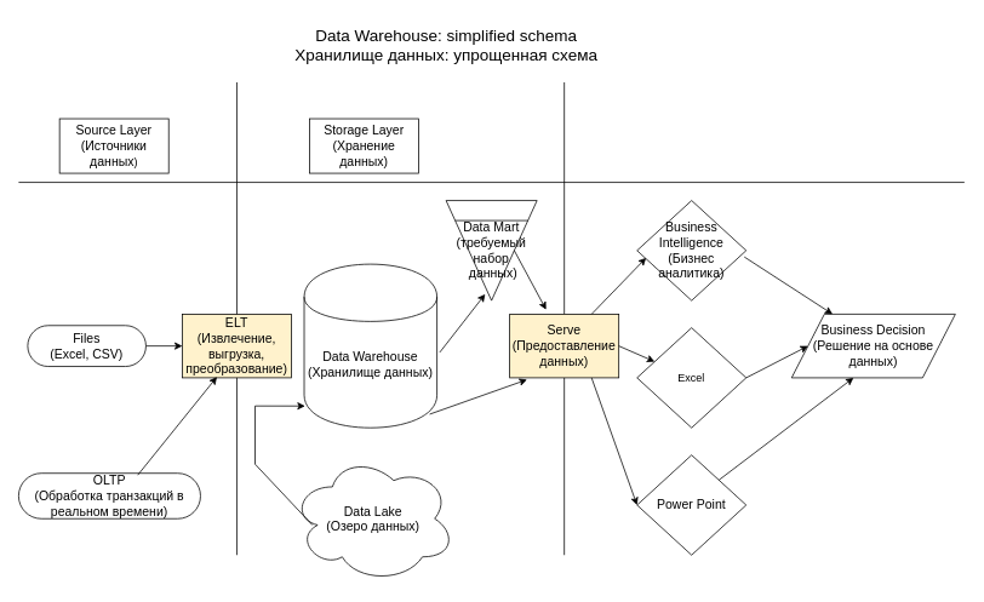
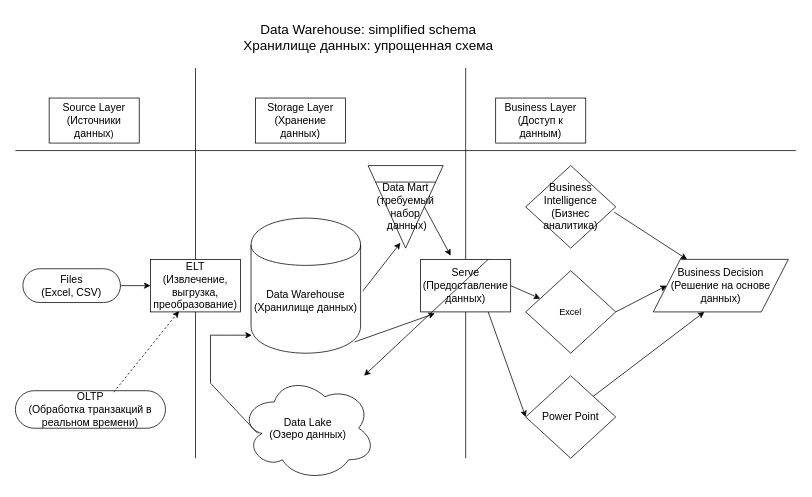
  <mxCell id="0" />
  <mxCell id="1" parent="0" />
  <mxCell id="2" value="&lt;font style=&quot;font-size: 14px;&quot;&gt;Source Layer&lt;br&gt;(Источники данных&lt;/font&gt;)" style="rounded=0;whiteSpace=wrap;html=1;" vertex="1" parent="1"><mxGeometry x="65" y="130" width="120" height="60" as="geometry" /></mxCell>
  <mxCell id="3" value="&lt;font style=&quot;font-size: 14px;&quot;&gt;Storage Layer&lt;br&gt;(Хранение данных)&lt;/font&gt;" style="rounded=0;whiteSpace=wrap;html=1;" vertex="1" parent="1"><mxGeometry x="340" y="130" width="120" height="60" as="geometry" /></mxCell>
+ <mxCell id="4" value="&lt;font style=&quot;font-size: 14px;&quot;&gt;Business Layer&lt;br&gt;(Доступ к данным)&lt;/font&gt;" style="rounded=0;whiteSpace=wrap;html=1;" vertex="1" parent="1"><mxGeometry x="660" y="130" width="120" height="60" as="geometry" /></mxCell>
  <mxCell id="5" value="" style="endArrow=none;html=1;rounded=0;" edge="1" parent="1"><mxGeometry width="50" height="50" relative="1" as="geometry"><mxPoint x="260" y="610" as="sourcePoint" /><mxPoint x="260" y="90" as="targetPoint" /></mxGeometry></mxCell>
  <mxCell id="6" value="" style="endArrow=none;html=1;rounded=0;" edge="1" parent="1" source="21"><mxGeometry width="50" height="50" relative="1" as="geometry"><mxPoint x="620" y="610" as="sourcePoint" /><mxPoint x="620" y="90" as="targetPoint" /></mxGeometry></mxCell>
  <mxCell id="7" value="&lt;font style=&quot;font-size: 14px;&quot;&gt;Data Warehouse&lt;br&gt;(Хранилище данных)&lt;/font&gt;" style="shape=cylinder;whiteSpace=wrap;html=1;boundedLbl=1;backgroundOutline=1;" vertex="1" parent="1"><mxGeometry x="334" y="290" width="146" height="180" as="geometry" /></mxCell>
  <mxCell id="8" value="&lt;font style=&quot;font-size: 14px;&quot;&gt;Data Lake&lt;br&gt;(Озеро данных)&lt;/font&gt;" style="shape=cloud;whiteSpace=wrap;html=1;" vertex="1" parent="1"><mxGeometry x="320" y="500" width="180" height="140" as="geometry" /></mxCell>
  <mxCell id="9" value="" style="endArrow=classic;html=1;rounded=0;exitX=0.128;exitY=0.55;exitDx=0;exitDy=0;exitPerimeter=0;entryX=0.007;entryY=0.867;entryDx=0;entryDy=0;entryPerimeter=0;" edge="1" parent="1" source="8" target="7"><mxGeometry width="50" height="50" relative="1" as="geometry"><mxPoint x="370" y="350" as="sourcePoint" /><mxPoint x="420" y="300" as="targetPoint" /><Array as="points"><mxPoint x="280" y="510" /><mxPoint x="280" y="446" /></Array></mxGeometry></mxCell>
  <mxCell id="10" value="&lt;font style=&quot;font-size: 14px;&quot;&gt;Business Decision&lt;br&gt;(Решение на основе данных)&lt;/font&gt;" style="shape=parallelogram;perimeter=parallelogramPerimeter;whiteSpace=wrap;html=1;dashed=0;" vertex="1" parent="1"><mxGeometry x="870" y="345" width="180" height="70" as="geometry" /></mxCell>
  <mxCell id="11" value="&lt;font style=&quot;font-size: 14px;&quot;&gt;Files&lt;br&gt;(Excel, CSV)&lt;/font&gt;" style="html=1;dashed=0;whiteSpace=wrap;shape=mxgraph.dfd.start" vertex="1" parent="1"><mxGeometry x="30" y="357.5" width="130" height="45" as="geometry" /></mxCell>
  <mxCell id="12" value="&lt;font style=&quot;font-size: 14px;&quot;&gt;OLTP&lt;br&gt;(Обработка транзакций в реальном времени)&lt;/font&gt;" style="html=1;dashed=0;whiteSpace=wrap;shape=mxgraph.dfd.start" vertex="1" parent="1"><mxGeometry x="20" y="520" width="200" height="50" as="geometry" /></mxCell>
- <mxCell id="13" value="&lt;font style=&quot;font-size: 14px;&quot;&gt;ELT&lt;br&gt;(Извлечение, выгрузка, преобразование)&lt;/font&gt;" style="html=1;dashed=0;whiteSpace=wrap;fillColor=#fff2cc;" vertex="1" parent="1"><mxGeometry x="200" y="345" width="120" height="70" as="geometry" /></mxCell>
- <mxCell id="14" value="" style="endArrow=classic;html=1;rounded=0;exitX=0.655;exitY=0.04;exitDx=0;exitDy=0;exitPerimeter=0;entryX=0.317;entryY=0.986;entryDx=0;entryDy=0;entryPerimeter=0;" edge="1" parent="1" source="12" target="13"><mxGeometry width="50" height="50" relative="1" as="geometry"><mxPoint x="370" y="330" as="sourcePoint" /><mxPoint x="420" y="280" as="targetPoint" /></mxGeometry></mxCell>
+ <mxCell id="13" value="&lt;font style=&quot;font-size: 14px;&quot;&gt;ELT&lt;br&gt;(Извлечение, выгрузка, преобразование)&lt;/font&gt;" style="html=1;dashed=0;whiteSpace=wrap;" vertex="1" parent="1"><mxGeometry x="200" y="345" width="120" height="70" as="geometry" /></mxCell>
+ <mxCell id="14" value="" style="endArrow=classic;html=1;rounded=0;exitX=0.655;exitY=0.04;exitDx=0;exitDy=0;exitPerimeter=0;entryX=0.317;entryY=0.986;entryDx=0;entryDy=0;entryPerimeter=0;dashed=1;" edge="1" parent="1" source="12" target="13"><mxGeometry width="50" height="50" relative="1" as="geometry"><mxPoint x="370" y="330" as="sourcePoint" /><mxPoint x="420" y="280" as="targetPoint" /></mxGeometry></mxCell>
  <mxCell id="15" value="" style="endArrow=classic;html=1;rounded=0;exitX=1;exitY=0.5;exitDx=0;exitDy=0;exitPerimeter=0;entryX=0;entryY=0.5;entryDx=0;entryDy=0;" edge="1" parent="1" source="11" target="13"><mxGeometry width="50" height="50" relative="1" as="geometry"><mxPoint x="370" y="330" as="sourcePoint" /><mxPoint x="420" y="280" as="targetPoint" /></mxGeometry></mxCell>
  <mxCell id="16" value="&lt;font style=&quot;font-size: 14px;&quot;&gt;Data Mart&lt;br&gt;(требуемый набор&lt;br&gt;&amp;nbsp;данных)&lt;/font&gt;" style="html=1;dashed=0;whiteSpace=wrap;shape=mxgraph.dfd.archive" vertex="1" parent="1"><mxGeometry x="490" y="220" width="100" height="110" as="geometry" /></mxCell>
  <mxCell id="17" value="&lt;font style=&quot;font-size: 14px;&quot;&gt;Business&lt;br&gt;Intelligence&lt;br&gt;(Бизнес аналитика)&lt;/font&gt;" style="shape=rhombus;html=1;dashed=0;whiteSpace=wrap;perimeter=rhombusPerimeter;" vertex="1" parent="1"><mxGeometry x="700" y="220" width="120" height="110" as="geometry" /></mxCell>
  <mxCell id="18" value="" style="endArrow=classic;html=1;rounded=0;exitX=1.021;exitY=0.539;exitDx=0;exitDy=0;exitPerimeter=0;entryX=0.43;entryY=0.936;entryDx=0;entryDy=0;entryPerimeter=0;" edge="1" parent="1" source="7" target="16"><mxGeometry width="50" height="50" relative="1" as="geometry"><mxPoint x="540" y="440" as="sourcePoint" /><mxPoint x="590" y="390" as="targetPoint" /></mxGeometry></mxCell>
  <mxCell id="19" value="" style="endArrow=classic;html=1;rounded=0;exitX=0.75;exitY=0.5;exitDx=0;exitDy=0;exitPerimeter=0;" edge="1" parent="1" source="16"><mxGeometry width="50" height="50" relative="1" as="geometry"><mxPoint x="590" y="320" as="sourcePoint" /><mxPoint x="600" y="340" as="targetPoint" /></mxGeometry></mxCell>
  <mxCell id="20" value="" style="endArrow=none;html=1;rounded=0;" edge="1" parent="1" target="21"><mxGeometry width="50" height="50" relative="1" as="geometry"><mxPoint x="620" y="610" as="sourcePoint" /><mxPoint x="620" y="90" as="targetPoint" /></mxGeometry></mxCell>
- <mxCell id="21" value="&lt;font style=&quot;font-size: 14px;&quot;&gt;Serve&lt;br&gt;(Предоставление&lt;br&gt;данных)&lt;/font&gt;" style="html=1;dashed=0;whiteSpace=wrap;fillColor=#fff2cc;" vertex="1" parent="1"><mxGeometry x="560" y="345" width="120" height="70" as="geometry" /></mxCell>
+ <mxCell id="21" value="&lt;font style=&quot;font-size: 14px;&quot;&gt;Serve&lt;br&gt;(Предоставление&lt;br&gt;данных)&lt;/font&gt;" style="html=1;dashed=0;whiteSpace=wrap;" vertex="1" parent="1"><mxGeometry x="560" y="345" width="120" height="70" as="geometry" /></mxCell>
  <mxCell id="22" value="" style="endArrow=classic;html=1;rounded=0;exitX=0.945;exitY=0.917;exitDx=0;exitDy=0;exitPerimeter=0;entryX=0.158;entryY=1.029;entryDx=0;entryDy=0;entryPerimeter=0;" edge="1" parent="1" source="7" target="21"><mxGeometry width="50" height="50" relative="1" as="geometry"><mxPoint x="540" y="420" as="sourcePoint" /><mxPoint x="590" y="370" as="targetPoint" /></mxGeometry></mxCell>
  <mxCell id="23" value="Excel" style="shape=rhombus;html=1;dashed=0;whiteSpace=wrap;perimeter=rhombusPerimeter;" vertex="1" parent="1"><mxGeometry x="700" y="360" width="120" height="110" as="geometry" /></mxCell>
  <mxCell id="24" value="&lt;font style=&quot;font-size: 14px;&quot;&gt;Power Point&lt;/font&gt;" style="shape=rhombus;html=1;dashed=0;whiteSpace=wrap;perimeter=rhombusPerimeter;" vertex="1" parent="1"><mxGeometry x="700" y="500" width="120" height="110" as="geometry" /></mxCell>
  <mxCell id="25" value="" style="endArrow=classic;html=1;rounded=0;entryX=0;entryY=0.5;entryDx=0;entryDy=0;exitX=0.75;exitY=1;exitDx=0;exitDy=0;" edge="1" parent="1" source="21" target="24"><mxGeometry width="50" height="50" relative="1" as="geometry"><mxPoint x="540" y="420" as="sourcePoint" /><mxPoint x="590" y="370" as="targetPoint" /></mxGeometry></mxCell>
  <mxCell id="26" value="" style="endArrow=classic;html=1;rounded=0;exitX=1;exitY=0.5;exitDx=0;exitDy=0;" edge="1" parent="1" source="21" target="23"><mxGeometry width="50" height="50" relative="1" as="geometry"><mxPoint x="540" y="420" as="sourcePoint" /><mxPoint x="590" y="370" as="targetPoint" /></mxGeometry></mxCell>
- <mxCell id="27" value="" style="endArrow=classic;html=1;rounded=0;entryX=0.083;entryY=0.573;entryDx=0;entryDy=0;entryPerimeter=0;exitX=0.75;exitY=0;exitDx=0;exitDy=0;" edge="1" parent="1" source="21" target="17"><mxGeometry width="50" height="50" relative="1" as="geometry"><mxPoint x="650" y="340" as="sourcePoint" /><mxPoint x="590" y="370" as="targetPoint" /></mxGeometry></mxCell>
+ <mxCell id="27" value="" style="endArrow=classic;html=1;rounded=0;exitX=0.75;exitY=0;exitDx=0;exitDy=0;" edge="1" parent="1" source="21" target="8"><mxGeometry width="50" height="50" relative="1" as="geometry"><mxPoint x="650" y="340" as="sourcePoint" /><mxPoint x="590" y="370" as="targetPoint" /></mxGeometry></mxCell>
  <mxCell id="28" value="" style="endArrow=classic;html=1;rounded=0;entryX=0.378;entryY=1;entryDx=0;entryDy=0;entryPerimeter=0;exitX=1;exitY=0;exitDx=0;exitDy=0;" edge="1" parent="1" source="24" target="10"><mxGeometry width="50" height="50" relative="1" as="geometry"><mxPoint x="540" y="420" as="sourcePoint" /><mxPoint x="590" y="370" as="targetPoint" /></mxGeometry></mxCell>
  <mxCell id="29" value="" style="endArrow=classic;html=1;rounded=0;entryX=0;entryY=0.5;entryDx=0;entryDy=0;exitX=1;exitY=0.5;exitDx=0;exitDy=0;" edge="1" parent="1" source="23" target="10"><mxGeometry width="50" height="50" relative="1" as="geometry"><mxPoint x="540" y="420" as="sourcePoint" /><mxPoint x="590" y="370" as="targetPoint" /></mxGeometry></mxCell>
  <mxCell id="30" value="" style="endArrow=classic;html=1;rounded=0;entryX=0.25;entryY=0;entryDx=0;entryDy=0;exitX=0.983;exitY=0.564;exitDx=0;exitDy=0;exitPerimeter=0;" edge="1" parent="1" source="17" target="10"><mxGeometry width="50" height="50" relative="1" as="geometry"><mxPoint x="540" y="420" as="sourcePoint" /><mxPoint x="590" y="370" as="targetPoint" /></mxGeometry></mxCell>
  <mxCell id="31" value="" style="endArrow=none;html=1;rounded=0;" edge="1" parent="1"><mxGeometry relative="1" as="geometry"><mxPoint x="20" y="200" as="sourcePoint" /><mxPoint x="1060" y="200" as="targetPoint" /></mxGeometry></mxCell>
  <mxCell id="32" value="&lt;font style=&quot;font-size: 18px;&quot;&gt;Data Warehouse: simplified schema&lt;br&gt;Хранилище данных: упрощенная схема&lt;/font&gt;" style="text;html=1;align=center;verticalAlign=middle;resizable=0;points=[];autosize=1;strokeColor=none;fillColor=none;" vertex="1" parent="1"><mxGeometry x="310" y="20" width="360" height="60" as="geometry" /></mxCell>
